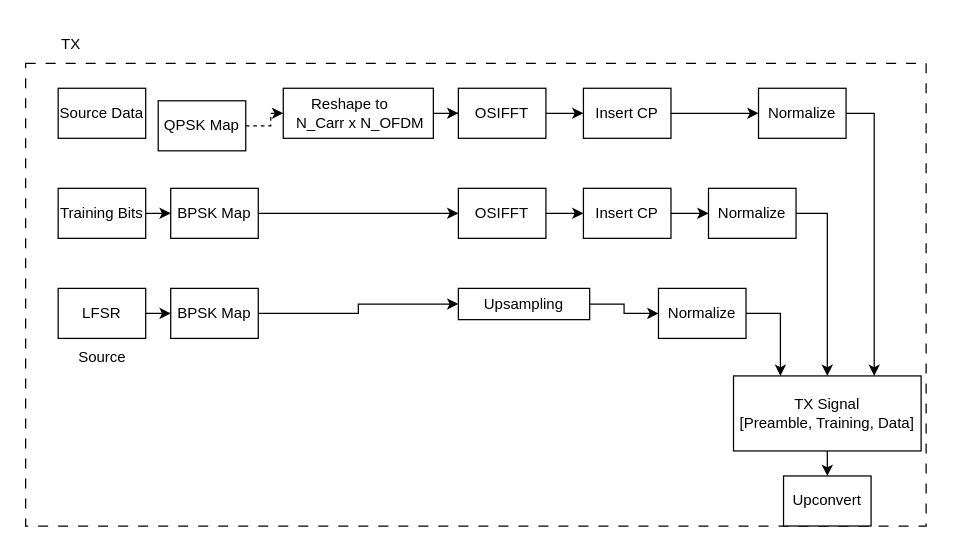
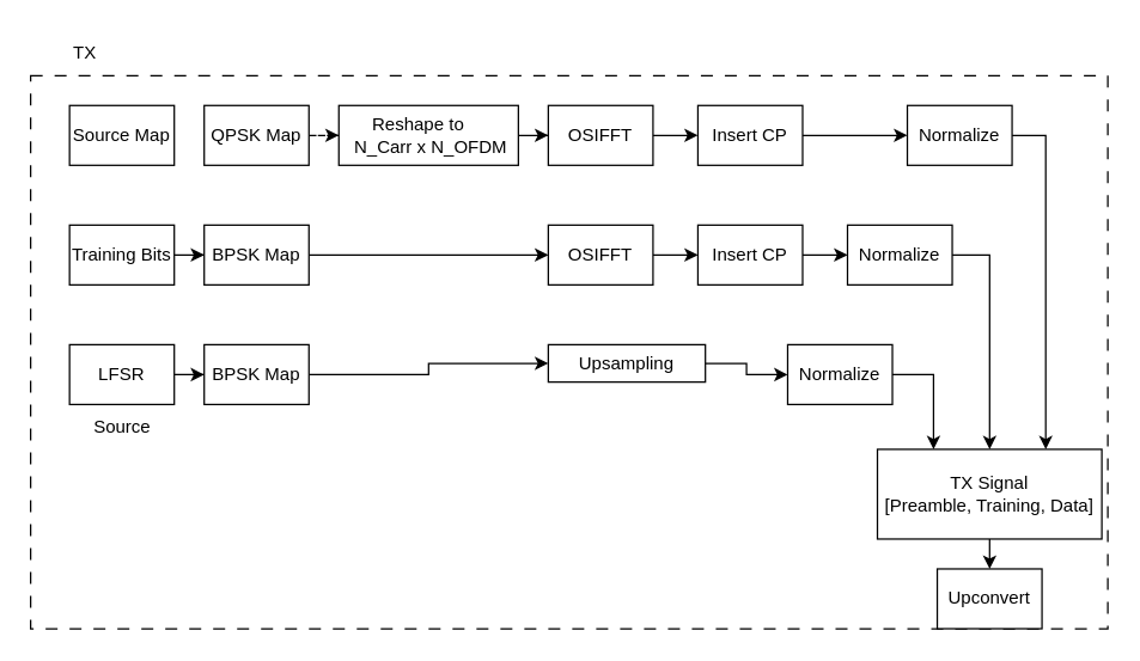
  <mxCell id="0" />
  <mxCell id="1" parent="0" />
  <mxCell id="2" value="" style="edgeStyle=orthogonalEdgeStyle;rounded=0;orthogonalLoop=1;jettySize=auto;html=1;" parent="1" source="3" target="19" edge="1"><mxGeometry relative="1" as="geometry" /></mxCell>
  <mxCell id="3" value="LFSR" style="rounded=0;whiteSpace=wrap;html=1;" parent="1" vertex="1"><mxGeometry x="46" y="230" width="70" height="40" as="geometry" /></mxCell>
  <mxCell id="4" value="" style="edgeStyle=orthogonalEdgeStyle;rounded=0;orthogonalLoop=1;jettySize=auto;html=1;" parent="1" source="5" target="25" edge="1"><mxGeometry relative="1" as="geometry" /></mxCell>
  <mxCell id="5" value="Training Bits" style="rounded=0;whiteSpace=wrap;html=1;" parent="1" vertex="1"><mxGeometry x="46" y="150" width="70" height="40" as="geometry" /></mxCell>
- <mxCell id="6" value="Source Data" style="rounded=0;whiteSpace=wrap;html=1;" parent="1" vertex="1"><mxGeometry x="46" y="70" width="70" height="40" as="geometry" /></mxCell>
+ <mxCell id="6" value="Source Map" style="rounded=0;whiteSpace=wrap;html=1;" parent="1" vertex="1"><mxGeometry x="46" y="70" width="70" height="40" as="geometry" /></mxCell>
  <mxCell id="7" value="" style="edgeStyle=orthogonalEdgeStyle;rounded=0;orthogonalLoop=1;jettySize=auto;html=1;dashed=1;" parent="1" source="8" target="11" edge="1"><mxGeometry relative="1" as="geometry" /></mxCell>
- <mxCell id="8" value="QPSK Map" style="rounded=0;whiteSpace=wrap;html=1;" parent="1" vertex="1"><mxGeometry x="126" y="80" width="70" height="40" as="geometry" /></mxCell>
+ <mxCell id="8" value="QPSK Map" style="rounded=0;whiteSpace=wrap;html=1;" parent="1" vertex="1"><mxGeometry x="136" y="70" width="70" height="40" as="geometry" /></mxCell>
  <mxCell id="9" value="Source" style="text;html=1;align=center;verticalAlign=middle;resizable=0;points=[];autosize=1;strokeColor=none;fillColor=none;" parent="1" vertex="1"><mxGeometry x="46" y="270" width="70" height="30" as="geometry" /></mxCell>
  <mxCell id="10" value="" style="edgeStyle=orthogonalEdgeStyle;rounded=0;orthogonalLoop=1;jettySize=auto;html=1;" parent="1" source="11" target="13" edge="1"><mxGeometry relative="1" as="geometry" /></mxCell>
  <mxCell id="11" value="Reshape to &amp;nbsp; &amp;nbsp; &amp;nbsp;N_Carr x N_OFDM" style="rounded=0;whiteSpace=wrap;html=1;" parent="1" vertex="1"><mxGeometry x="226" y="70" width="120" height="40" as="geometry" /></mxCell>
  <mxCell id="12" value="" style="edgeStyle=orthogonalEdgeStyle;rounded=0;orthogonalLoop=1;jettySize=auto;html=1;" parent="1" source="13" target="15" edge="1"><mxGeometry relative="1" as="geometry" /></mxCell>
  <mxCell id="13" value="OSIFFT" style="rounded=0;whiteSpace=wrap;html=1;" parent="1" vertex="1"><mxGeometry x="366" y="70" width="70" height="40" as="geometry" /></mxCell>
  <mxCell id="14" value="" style="edgeStyle=orthogonalEdgeStyle;rounded=0;orthogonalLoop=1;jettySize=auto;html=1;" parent="1" source="15" target="17" edge="1"><mxGeometry relative="1" as="geometry" /></mxCell>
  <mxCell id="15" value="Insert CP" style="rounded=0;whiteSpace=wrap;html=1;" parent="1" vertex="1"><mxGeometry x="466" y="70" width="70" height="40" as="geometry" /></mxCell>
  <mxCell id="16" style="edgeStyle=orthogonalEdgeStyle;rounded=0;orthogonalLoop=1;jettySize=auto;html=1;exitX=1;exitY=0.5;exitDx=0;exitDy=0;entryX=0.75;entryY=0;entryDx=0;entryDy=0;" parent="1" source="17" target="33" edge="1"><mxGeometry relative="1" as="geometry" /></mxCell>
  <mxCell id="17" value="Normalize" style="rounded=0;whiteSpace=wrap;html=1;" parent="1" vertex="1"><mxGeometry x="606" y="70" width="70" height="40" as="geometry" /></mxCell>
  <mxCell id="18" value="" style="edgeStyle=orthogonalEdgeStyle;rounded=0;orthogonalLoop=1;jettySize=auto;html=1;" parent="1" source="19" target="21" edge="1"><mxGeometry relative="1" as="geometry" /></mxCell>
  <mxCell id="19" value="BPSK Map" style="rounded=0;whiteSpace=wrap;html=1;" parent="1" vertex="1"><mxGeometry x="136" y="230" width="70" height="40" as="geometry" /></mxCell>
  <mxCell id="20" value="" style="edgeStyle=orthogonalEdgeStyle;rounded=0;orthogonalLoop=1;jettySize=auto;html=1;" parent="1" source="21" target="23" edge="1"><mxGeometry relative="1" as="geometry" /></mxCell>
  <mxCell id="21" value="Upsampling" style="rounded=0;whiteSpace=wrap;html=1;" parent="1" vertex="1"><mxGeometry x="366" y="230" width="105" height="25" as="geometry" /></mxCell>
  <mxCell id="22" style="edgeStyle=orthogonalEdgeStyle;rounded=0;orthogonalLoop=1;jettySize=auto;html=1;exitX=1;exitY=0.5;exitDx=0;exitDy=0;entryX=0.25;entryY=0;entryDx=0;entryDy=0;" parent="1" source="23" target="33" edge="1"><mxGeometry relative="1" as="geometry" /></mxCell>
  <mxCell id="23" value="Normalize" style="rounded=0;whiteSpace=wrap;html=1;" parent="1" vertex="1"><mxGeometry x="526" y="230" width="70" height="40" as="geometry" /></mxCell>
  <mxCell id="24" value="" style="edgeStyle=orthogonalEdgeStyle;rounded=0;orthogonalLoop=1;jettySize=auto;html=1;" parent="1" source="25" target="29" edge="1"><mxGeometry relative="1" as="geometry" /></mxCell>
  <mxCell id="25" value="BPSK Map" style="rounded=0;whiteSpace=wrap;html=1;" parent="1" vertex="1"><mxGeometry x="136" y="150" width="70" height="40" as="geometry" /></mxCell>
  <mxCell id="26" style="edgeStyle=orthogonalEdgeStyle;rounded=0;orthogonalLoop=1;jettySize=auto;html=1;exitX=1;exitY=0.5;exitDx=0;exitDy=0;entryX=0.5;entryY=0;entryDx=0;entryDy=0;" parent="1" source="27" target="33" edge="1"><mxGeometry relative="1" as="geometry" /></mxCell>
  <mxCell id="27" value="Normalize" style="rounded=0;whiteSpace=wrap;html=1;" parent="1" vertex="1"><mxGeometry x="566" y="150" width="70" height="40" as="geometry" /></mxCell>
  <mxCell id="28" value="" style="edgeStyle=orthogonalEdgeStyle;rounded=0;orthogonalLoop=1;jettySize=auto;html=1;" parent="1" source="29" target="31" edge="1"><mxGeometry relative="1" as="geometry" /></mxCell>
  <mxCell id="29" value="OSIFFT" style="rounded=0;whiteSpace=wrap;html=1;" parent="1" vertex="1"><mxGeometry x="366" y="150" width="70" height="40" as="geometry" /></mxCell>
  <mxCell id="30" value="" style="edgeStyle=orthogonalEdgeStyle;rounded=0;orthogonalLoop=1;jettySize=auto;html=1;" parent="1" source="31" target="27" edge="1"><mxGeometry relative="1" as="geometry" /></mxCell>
  <mxCell id="31" value="Insert CP" style="rounded=0;whiteSpace=wrap;html=1;" parent="1" vertex="1"><mxGeometry x="466" y="150" width="70" height="40" as="geometry" /></mxCell>
  <mxCell id="32" style="edgeStyle=orthogonalEdgeStyle;rounded=0;orthogonalLoop=1;jettySize=auto;html=1;exitX=0.5;exitY=1;exitDx=0;exitDy=0;entryX=0.5;entryY=0;entryDx=0;entryDy=0;" edge="1" parent="1" source="33" target="36"><mxGeometry relative="1" as="geometry" /></mxCell>
  <mxCell id="33" value="TX Signal&lt;br&gt;[Preamble, Training, Data]" style="whiteSpace=wrap;html=1;" parent="1" vertex="1"><mxGeometry x="586" y="300" width="150" height="60" as="geometry" /></mxCell>
  <mxCell id="34" value="TX" style="text;html=1;align=center;verticalAlign=middle;resizable=0;points=[];autosize=1;strokeColor=none;fillColor=none;" parent="1" vertex="1"><mxGeometry x="36" y="20" width="40" height="30" as="geometry" /></mxCell>
  <mxCell id="35" value="" style="rounded=0;whiteSpace=wrap;html=1;fillColor=none;dashed=1;dashPattern=8 8;" parent="1" vertex="1"><mxGeometry x="20" y="50" width="720" height="370" as="geometry" /></mxCell>
  <mxCell id="36" value="Upconvert" style="rounded=0;whiteSpace=wrap;html=1;" vertex="1" parent="1"><mxGeometry x="626" y="380" width="70" height="40" as="geometry" /></mxCell>
